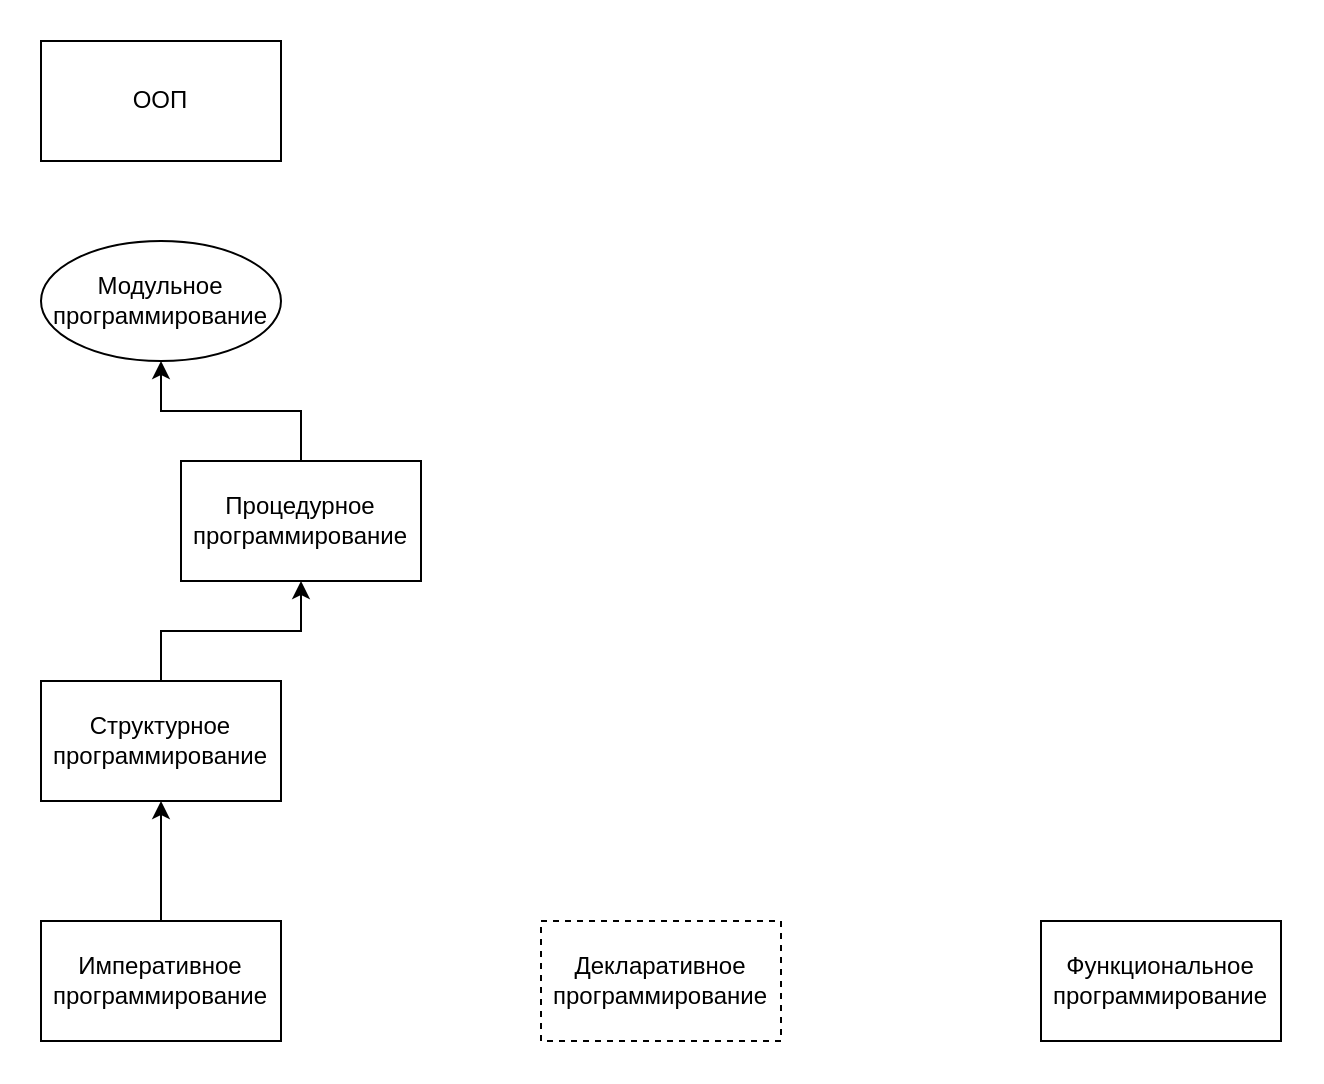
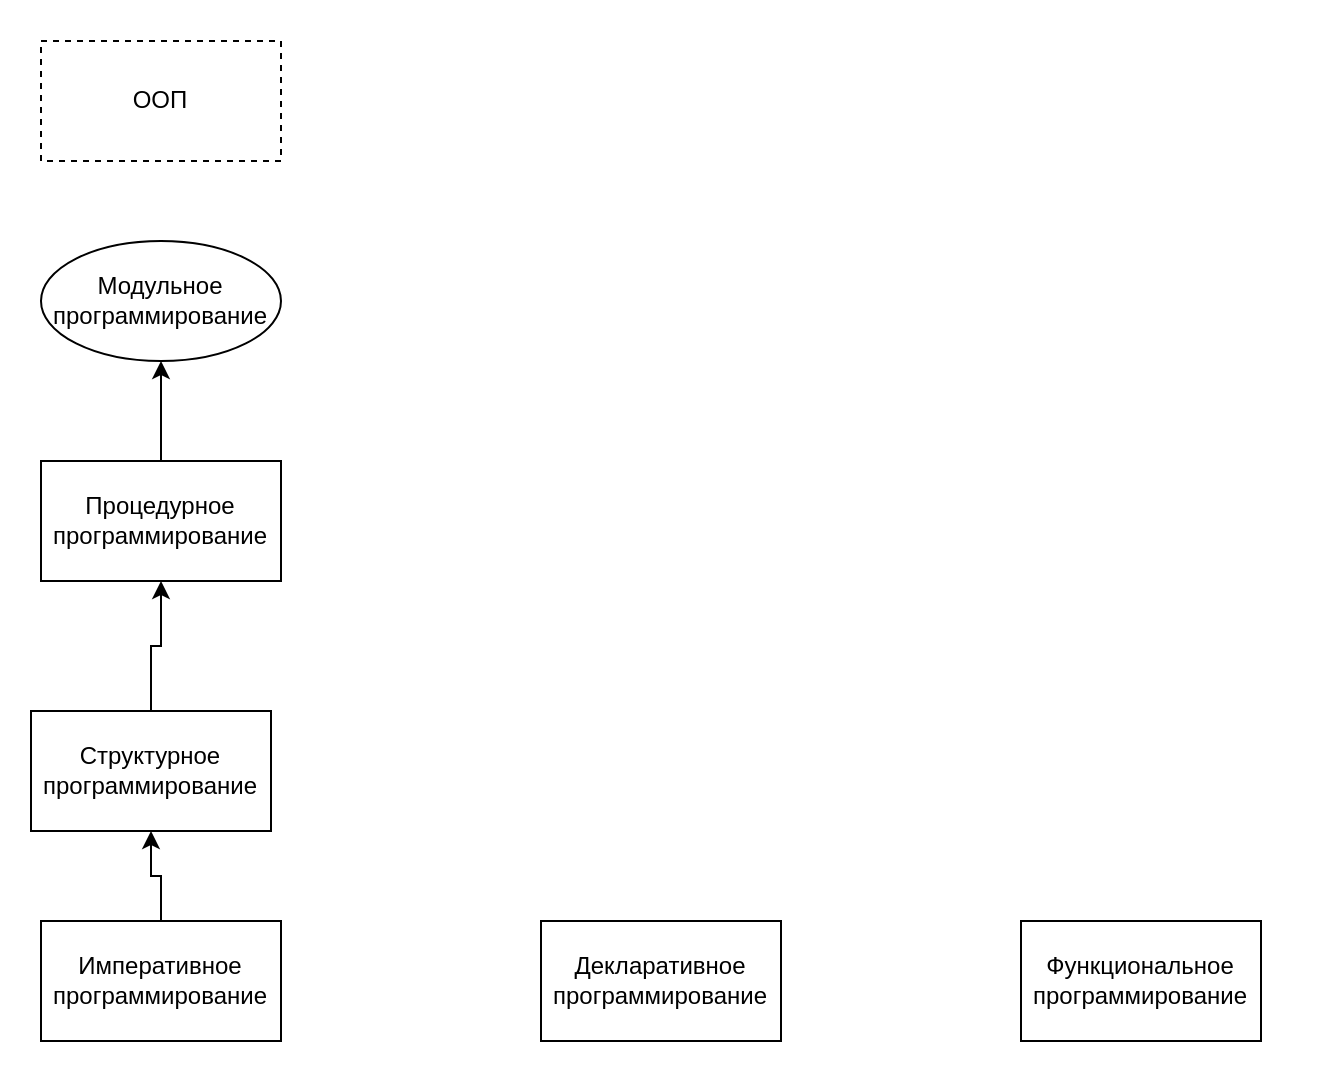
  <mxCell id="0" />
  <mxCell id="1" parent="0" />
  <mxCell id="2" style="edgeStyle=orthogonalEdgeStyle;rounded=0;orthogonalLoop=1;jettySize=auto;html=1;entryX=0.5;entryY=1;entryDx=0;entryDy=0;" edge="1" parent="1" source="3" target="7"><mxGeometry relative="1" as="geometry" /></mxCell>
  <mxCell id="3" value="Императивное программирование" style="rounded=0;whiteSpace=wrap;html=1;" vertex="1" parent="1"><mxGeometry x="20" y="460" width="120" height="60" as="geometry" /></mxCell>
- <mxCell id="4" value="Декларативное программирование" style="rounded=0;whiteSpace=wrap;html=1;dashed=1;" vertex="1" parent="1"><mxGeometry x="270" y="460" width="120" height="60" as="geometry" /></mxCell>
- <mxCell id="5" value="Функциональное программирование" style="rounded=0;whiteSpace=wrap;html=1;" vertex="1" parent="1"><mxGeometry x="520" y="460" width="120" height="60" as="geometry" /></mxCell>
+ <mxCell id="4" value="Декларативное программирование" style="rounded=0;whiteSpace=wrap;html=1;" vertex="1" parent="1"><mxGeometry x="270" y="460" width="120" height="60" as="geometry" /></mxCell>
+ <mxCell id="5" value="Функциональное программирование" style="rounded=0;whiteSpace=wrap;html=1;" vertex="1" parent="1"><mxGeometry x="510" y="460" width="120" height="60" as="geometry" /></mxCell>
  <mxCell id="6" style="edgeStyle=orthogonalEdgeStyle;rounded=0;orthogonalLoop=1;jettySize=auto;html=1;entryX=0.5;entryY=1;entryDx=0;entryDy=0;" edge="1" parent="1" source="7" target="9"><mxGeometry relative="1" as="geometry" /></mxCell>
- <mxCell id="7" value="Структурное программирование" style="rounded=0;whiteSpace=wrap;html=1;" vertex="1" parent="1"><mxGeometry x="20" y="340" width="120" height="60" as="geometry" /></mxCell>
+ <mxCell id="7" value="Структурное программирование" style="rounded=0;whiteSpace=wrap;html=1;" vertex="1" parent="1"><mxGeometry x="15" y="355" width="120" height="60" as="geometry" /></mxCell>
  <mxCell id="8" value="" style="edgeStyle=orthogonalEdgeStyle;rounded=0;orthogonalLoop=1;jettySize=auto;html=1;" edge="1" parent="1" source="9" target="10"><mxGeometry relative="1" as="geometry" /></mxCell>
- <mxCell id="9" value="Процедурное программирование" style="rounded=0;whiteSpace=wrap;html=1;" vertex="1" parent="1"><mxGeometry x="90" y="230" width="120" height="60" as="geometry" /></mxCell>
+ <mxCell id="9" value="Процедурное программирование" style="rounded=0;whiteSpace=wrap;html=1;" vertex="1" parent="1"><mxGeometry x="20" y="230" width="120" height="60" as="geometry" /></mxCell>
  <mxCell id="10" value="Модульное программирование" style="ellipse;whiteSpace=wrap;html=1;" vertex="1" parent="1"><mxGeometry x="20" y="120" width="120" height="60" as="geometry" /></mxCell>
- <mxCell id="11" value="ООП" style="rounded=0;whiteSpace=wrap;html=1;" vertex="1" parent="1"><mxGeometry x="20" y="20" width="120" height="60" as="geometry" /></mxCell>
+ <mxCell id="11" value="ООП" style="rounded=0;whiteSpace=wrap;html=1;dashed=1;" vertex="1" parent="1"><mxGeometry x="20" y="20" width="120" height="60" as="geometry" /></mxCell>
